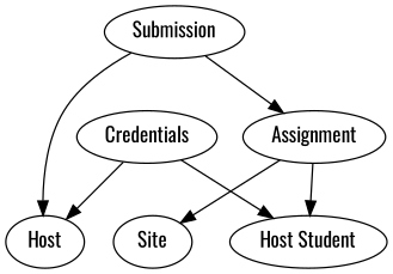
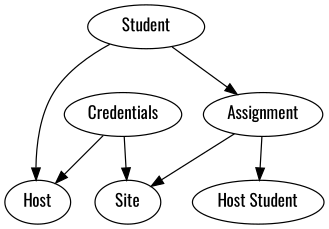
  digraph {
    fontname=Oswald
    node [fontname=Oswald]
    edge [fontname=Oswald]
    Assignment
    n2 [label=Site]
    n3 [label="Host Student"]
-   Submission
+   Submission [label=Student]
    n5 [label=Host]
    Credentials
    subgraph sub_1 {
      Assignment
      n2
      n3
      Submission
      n5
      Credentials
    }
    Assignment -> n2
    Assignment -> n3
    Submission -> Assignment
    Submission -> n5
-   Credentials -> n3
+   Credentials -> n2
    Credentials -> n5
  }
